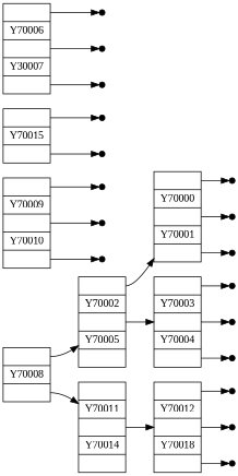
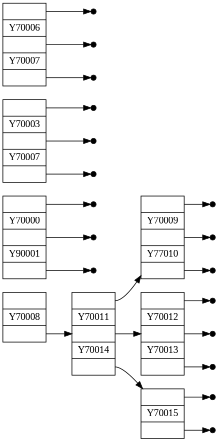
  digraph {
    fontname="Liberation Serif"
    rankdir=LR
    node [fontname="Liberation Serif" shape=point]
    edge [fontname="Liberation Serif" tailport=f0]
    n1 [height=.1 label="<f0> |Y70008|<f1>" shape=record]
-   n2 [height=.1 label="<f0> |Y70002|<f1> |Y70005|<f2>" shape=record]
    n3 [height=.1 label="<f0> |Y70011|<f1> |Y70014|<f2>" shape=record]
-   n4 [height=.1 label="<f0> |Y70000|<f1> |Y70001|<f2>" shape=record]
-   n5 [height=.1 label="<f0> |Y70003|<f1> |Y70004|<f2>" shape=record]
-   n6 [height=.1 label="<f0> |Y70009|<f1> |Y70010|<f2>" shape=record]
-   n7 [height=.1 label="<f0> |Y70012|<f1> |Y70018|<f2>" shape=record]
+   n4 [height=.1 label="<f0> |Y70000|<f1> |Y90001|<f2>" shape=record]
+   n5 [height=.1 label="<f0> |Y70003|<f1> |Y70007|<f2>" shape=record]
+   n6 [height=.1 label="<f0> |Y70009|<f1> |Y77010|<f2>" shape=record]
+   n7 [height=.1 label="<f0> |Y70012|<f1> |Y70013|<f2>" shape=record]
    n8 [height=.1 label="<f0> |Y70015|<f1>" shape=record]
    n9 [height=.1 label=Nulo]
    n10 [height=.1 label=Nulo]
    n11 [height=.1 label=Nulo]
    n12 [height=.1 label=Nulo]
    n13 [height=.1 label=Nulo]
    n14 [height=.1 label=Nulo]
-   n15 [height=.1 label="<f0> |Y70006|<f1> |Y30007|<f2>" shape=record]
+   n15 [height=.1 label="<f0> |Y70006|<f1> |Y70007|<f2>" shape=record]
    n16 [height=.1 label=Nulo]
    n17 [height=.1 label=Nulo]
    n18 [height=.1 label=Nulo]
    n19 [height=.1 label=Nulo]
    n20 [height=.1 label=Nulo]
    n21 [height=.1 label=Nulo]
    n22 [height=.1 label=Nulo]
    n23 [height=.1 label=Nulo]
    n24 [height=.1 label=Nulo]
    n25 [height=.1 label=Nulo]
    n26 [height=.1 label=Nulo]
-   n1 -> n2
    n1 -> n3 [tailport=f1]
-   n2 -> n4
-   n2 -> n5 [tailport=f1]
+   n3 -> n6
    n3 -> n7 [tailport=f1]
+   n3 -> n8 [tailport=f2]
    n4 -> n9
    n4 -> n10 [tailport=f1]
    n4 -> n11 [tailport=f2]
    n5 -> n12
    n5 -> n13 [tailport=f1]
    n5 -> n14 [tailport=f2]
    n6 -> n19
    n6 -> n20 [tailport=f1]
    n6 -> n21 [tailport=f2]
    n7 -> n22
    n7 -> n23 [tailport=f1]
    n7 -> n24 [tailport=f2]
    n8 -> n25
    n8 -> n26 [tailport=f1]
    n15 -> n16
    n15 -> n17 [tailport=f1]
    n15 -> n18 [tailport=f2]
  }
